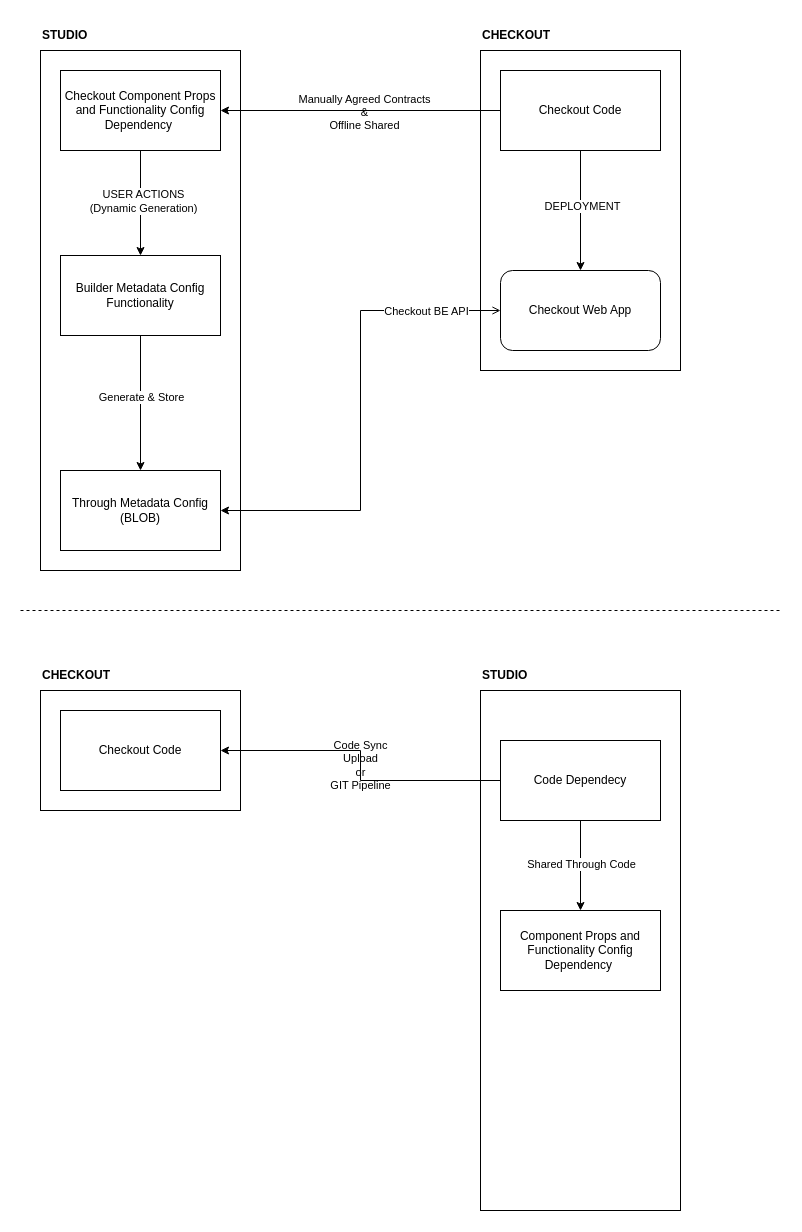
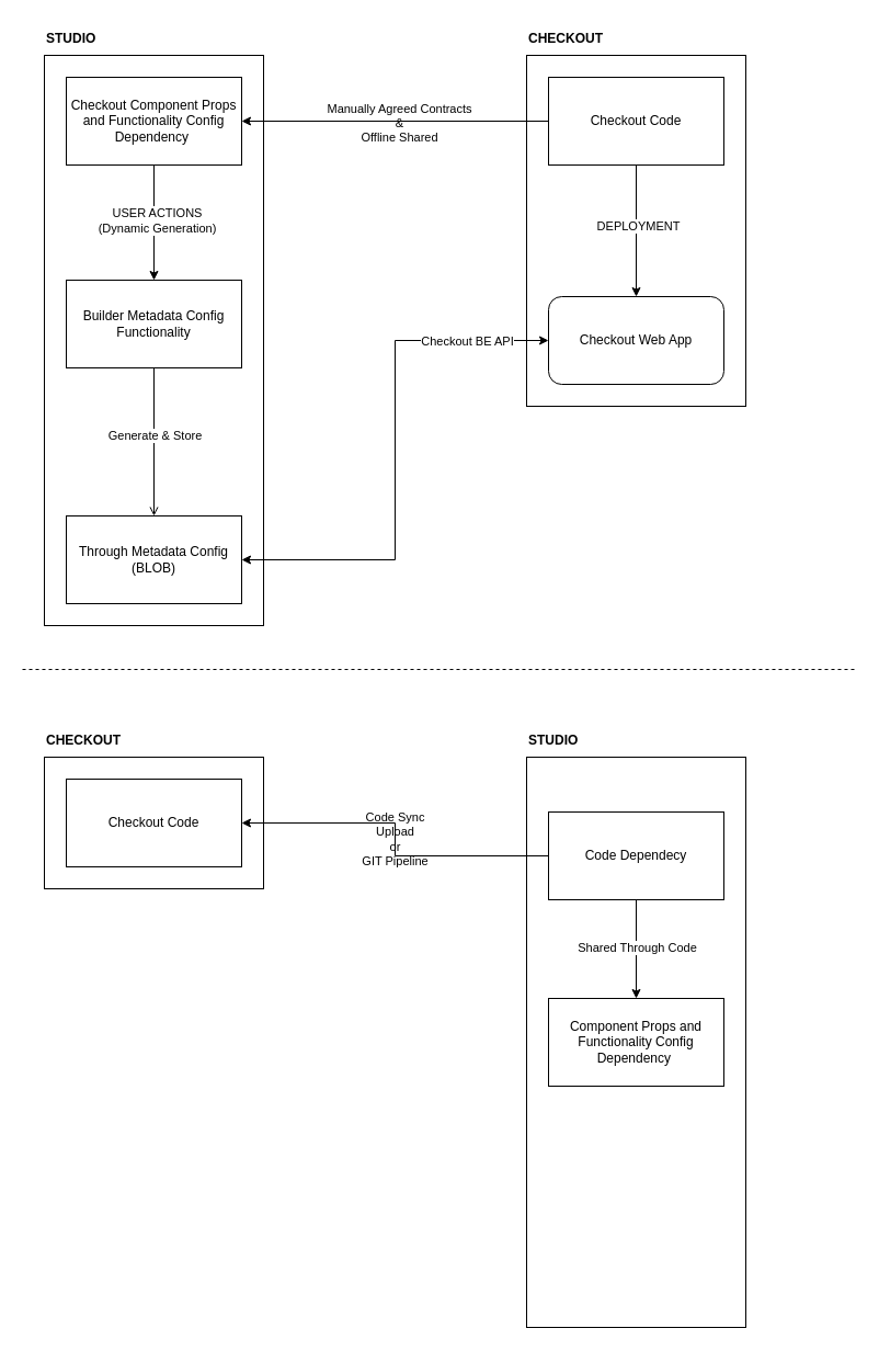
  <mxCell id="0" />
  <mxCell id="1" parent="0" />
  <mxCell id="2" value="" style="rounded=0;whiteSpace=wrap;html=1;fillColor=none;" vertex="1" parent="1"><mxGeometry x="480" y="50" width="200" height="320" as="geometry" /></mxCell>
  <mxCell id="3" value="" style="rounded=0;whiteSpace=wrap;html=1;fillColor=none;" vertex="1" parent="1"><mxGeometry x="40" y="50" width="200" height="520" as="geometry" /></mxCell>
- <mxCell id="4" style="edgeStyle=orthogonalEdgeStyle;rounded=0;orthogonalLoop=1;jettySize=auto;html=1;entryX=0.5;entryY=0;entryDx=0;entryDy=0;" edge="1" parent="1" source="6" target="18"><mxGeometry relative="1" as="geometry" /></mxCell>
+ <mxCell id="4" style="edgeStyle=orthogonalEdgeStyle;rounded=0;orthogonalLoop=1;jettySize=auto;html=1;entryX=0.5;entryY=0;entryDx=0;entryDy=0;endArrow=open;" edge="1" parent="1" source="6" target="18"><mxGeometry relative="1" as="geometry" /></mxCell>
  <mxCell id="5" value="Generate &amp;amp; Store" style="edgeLabel;html=1;align=center;verticalAlign=middle;resizable=0;points=[];" vertex="1" connectable="0" parent="4"><mxGeometry x="-0.1" relative="1" as="geometry"><mxPoint as="offset" /></mxGeometry></mxCell>
  <mxCell id="6" value="Builder Metadata Config Functionality" style="rounded=0;whiteSpace=wrap;html=1;fillColor=none;" vertex="1" parent="1"><mxGeometry x="60" y="255" width="160" height="80" as="geometry" /></mxCell>
  <mxCell id="7" style="edgeStyle=orthogonalEdgeStyle;rounded=0;orthogonalLoop=1;jettySize=auto;html=1;" edge="1" parent="1" source="9" target="6"><mxGeometry relative="1" as="geometry" /></mxCell>
  <mxCell id="8" value="USER ACTIONS&lt;br&gt;(Dynamic Generation)" style="edgeLabel;html=1;align=center;verticalAlign=middle;resizable=0;points=[];" vertex="1" connectable="0" parent="7"><mxGeometry x="-0.05" y="2" relative="1" as="geometry"><mxPoint as="offset" /></mxGeometry></mxCell>
  <mxCell id="9" value="Checkout Component Props and Functionality Config Dependency&amp;nbsp;" style="rounded=0;whiteSpace=wrap;html=1;fillColor=none;" vertex="1" parent="1"><mxGeometry x="60" y="70" width="160" height="80" as="geometry" /></mxCell>
  <mxCell id="10" style="edgeStyle=orthogonalEdgeStyle;rounded=0;orthogonalLoop=1;jettySize=auto;html=1;entryX=0.5;entryY=0;entryDx=0;entryDy=0;" edge="1" parent="1" source="14" target="15"><mxGeometry relative="1" as="geometry" /></mxCell>
  <mxCell id="11" value="DEPLOYMENT" style="edgeLabel;html=1;align=center;verticalAlign=middle;resizable=0;points=[];" vertex="1" connectable="0" parent="10"><mxGeometry x="-0.083" y="1" relative="1" as="geometry"><mxPoint as="offset" /></mxGeometry></mxCell>
  <mxCell id="12" style="edgeStyle=orthogonalEdgeStyle;rounded=0;orthogonalLoop=1;jettySize=auto;html=1;entryX=1;entryY=0.5;entryDx=0;entryDy=0;" edge="1" parent="1" source="14" target="9"><mxGeometry relative="1" as="geometry" /></mxCell>
  <mxCell id="13" value="Manually Agreed Contracts&lt;br&gt;&amp;amp;&lt;br&gt;Offline Shared" style="edgeLabel;html=1;align=center;verticalAlign=middle;resizable=0;points=[];labelBackgroundColor=none;" vertex="1" connectable="0" parent="12"><mxGeometry x="-0.021" y="1" relative="1" as="geometry"><mxPoint as="offset" /></mxGeometry></mxCell>
  <mxCell id="14" value="Checkout Code" style="rounded=0;whiteSpace=wrap;html=1;fillColor=none;" vertex="1" parent="1"><mxGeometry x="500" y="70" width="160" height="80" as="geometry" /></mxCell>
  <mxCell id="15" value="Checkout Web App" style="whiteSpace=wrap;html=1;fillColor=none;rounded=1;" vertex="1" parent="1"><mxGeometry x="500" y="270" width="160" height="80" as="geometry" /></mxCell>
- <mxCell id="16" style="edgeStyle=orthogonalEdgeStyle;rounded=0;orthogonalLoop=1;jettySize=auto;html=1;entryX=0;entryY=0.5;entryDx=0;entryDy=0;startArrow=classic;startFill=1;endArrow=open;" edge="1" parent="1" source="18" target="15"><mxGeometry relative="1" as="geometry" /></mxCell>
+ <mxCell id="16" style="edgeStyle=orthogonalEdgeStyle;rounded=0;orthogonalLoop=1;jettySize=auto;html=1;entryX=0;entryY=0.5;entryDx=0;entryDy=0;startArrow=classic;startFill=1;" edge="1" parent="1" source="18" target="15"><mxGeometry relative="1" as="geometry" /></mxCell>
  <mxCell id="17" value="Checkout BE API" style="edgeLabel;html=1;align=center;verticalAlign=middle;resizable=0;points=[];" vertex="1" connectable="0" parent="16"><mxGeometry x="0.688" relative="1" as="geometry"><mxPoint as="offset" /></mxGeometry></mxCell>
  <mxCell id="18" value="Through Metadata Config&lt;br&gt;(BLOB)" style="rounded=0;whiteSpace=wrap;html=1;fillColor=none;" vertex="1" parent="1"><mxGeometry x="60" y="470" width="160" height="80" as="geometry" /></mxCell>
  <mxCell id="19" value="STUDIO" style="text;html=1;align=left;verticalAlign=middle;whiteSpace=wrap;rounded=0;fontStyle=1" vertex="1" parent="1"><mxGeometry x="40" y="20" width="60" height="30" as="geometry" /></mxCell>
  <mxCell id="20" value="CHECKOUT" style="text;html=1;align=left;verticalAlign=middle;whiteSpace=wrap;rounded=0;fontStyle=1" vertex="1" parent="1"><mxGeometry x="480" y="20" width="60" height="30" as="geometry" /></mxCell>
  <mxCell id="21" value="" style="endArrow=none;dashed=1;html=1;rounded=0;" edge="1" parent="1"><mxGeometry width="50" height="50" relative="1" as="geometry"><mxPoint x="20" y="610" as="sourcePoint" /><mxPoint x="780" y="610" as="targetPoint" /></mxGeometry></mxCell>
  <mxCell id="22" value="" style="rounded=0;whiteSpace=wrap;html=1;fillColor=none;" vertex="1" parent="1"><mxGeometry x="40" y="690" width="200" height="120" as="geometry" /></mxCell>
  <mxCell id="23" value="Checkout Code" style="rounded=0;whiteSpace=wrap;html=1;fillColor=none;" vertex="1" parent="1"><mxGeometry x="60" y="710" width="160" height="80" as="geometry" /></mxCell>
  <mxCell id="24" value="CHECKOUT" style="text;html=1;align=left;verticalAlign=middle;whiteSpace=wrap;rounded=0;fontStyle=1" vertex="1" parent="1"><mxGeometry x="40" y="660" width="60" height="30" as="geometry" /></mxCell>
  <mxCell id="25" value="" style="rounded=0;whiteSpace=wrap;html=1;fillColor=none;" vertex="1" parent="1"><mxGeometry x="480" y="690" width="200" height="520" as="geometry" /></mxCell>
  <mxCell id="26" value="STUDIO" style="text;html=1;align=left;verticalAlign=middle;whiteSpace=wrap;rounded=0;fontStyle=1" vertex="1" parent="1"><mxGeometry x="480" y="660" width="60" height="30" as="geometry" /></mxCell>
  <mxCell id="27" style="edgeStyle=orthogonalEdgeStyle;rounded=0;orthogonalLoop=1;jettySize=auto;html=1;entryX=1;entryY=0.5;entryDx=0;entryDy=0;" edge="1" parent="1" source="31" target="23"><mxGeometry relative="1" as="geometry" /></mxCell>
  <mxCell id="28" value="Code Sync&lt;br&gt;Upload&lt;br&gt;or&lt;br&gt;GIT Pipeline" style="edgeLabel;html=1;align=center;verticalAlign=middle;resizable=0;points=[];labelBackgroundColor=none;" vertex="1" connectable="0" parent="27"><mxGeometry x="0.008" y="1" relative="1" as="geometry"><mxPoint as="offset" /></mxGeometry></mxCell>
  <mxCell id="29" style="edgeStyle=orthogonalEdgeStyle;rounded=0;orthogonalLoop=1;jettySize=auto;html=1;entryX=0.5;entryY=0;entryDx=0;entryDy=0;" edge="1" parent="1" source="31" target="32"><mxGeometry relative="1" as="geometry" /></mxCell>
  <mxCell id="30" value="Shared Through Code" style="edgeLabel;html=1;align=center;verticalAlign=middle;resizable=0;points=[];" vertex="1" connectable="0" parent="29"><mxGeometry x="-0.042" relative="1" as="geometry"><mxPoint as="offset" /></mxGeometry></mxCell>
  <mxCell id="31" value="Code Dependecy" style="rounded=0;whiteSpace=wrap;html=1;fillColor=none;" vertex="1" parent="1"><mxGeometry x="500" y="740" width="160" height="80" as="geometry" /></mxCell>
  <mxCell id="32" value="Component Props and Functionality Config Dependency&amp;nbsp;" style="rounded=0;whiteSpace=wrap;html=1;fillColor=none;" vertex="1" parent="1"><mxGeometry x="500" y="910" width="160" height="80" as="geometry" /></mxCell>
